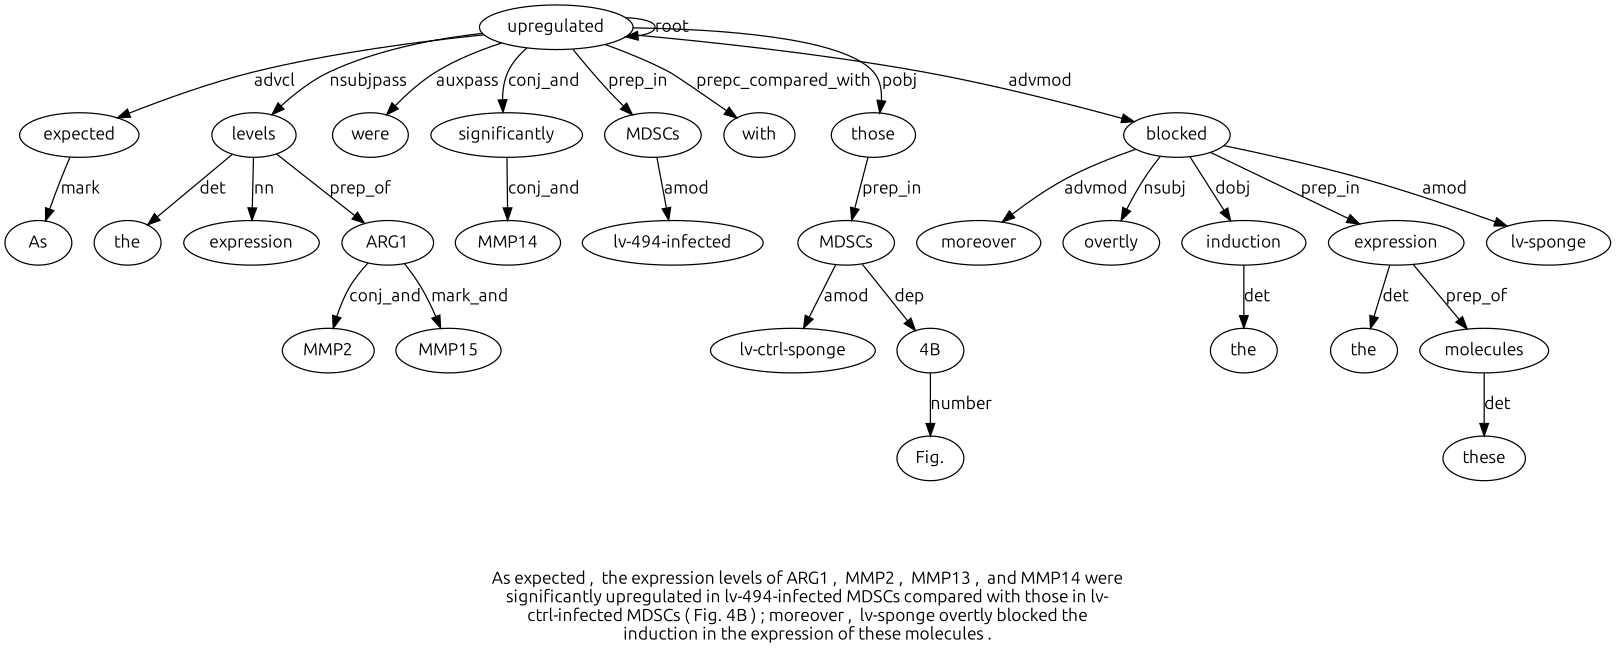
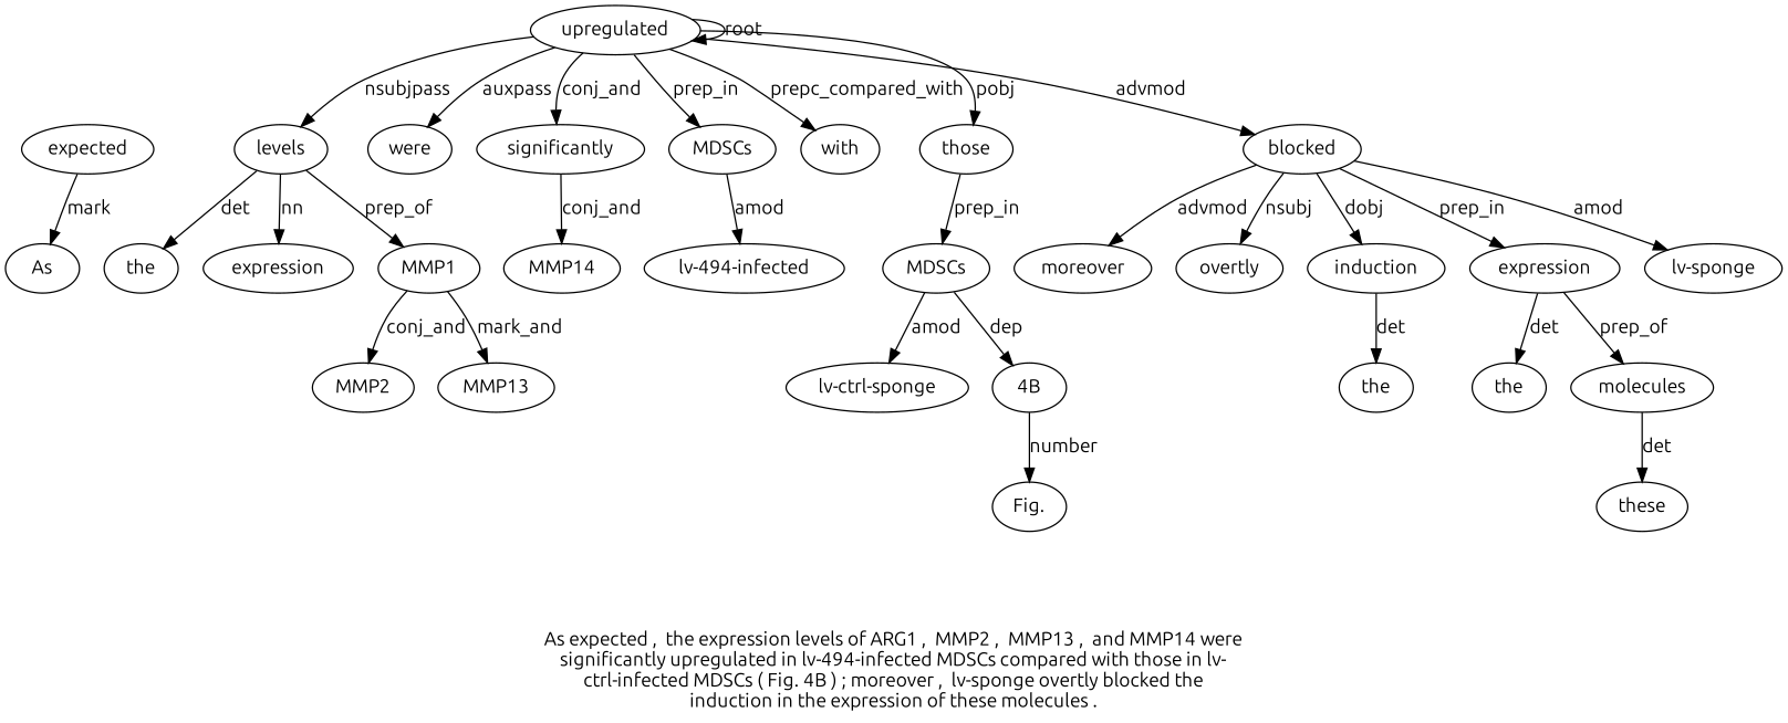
  digraph {
    fontname=Ubuntu
    label="As expected ,  the expression levels of ARG1 ,  MMP2 ,  MMP13 ,  and MMP14 were\nsignificantly upregulated in lv-494-infected MDSCs compared with those in lv-\nctrl-infected MDSCs ( Fig. 4B ) ; moreover ,  lv-sponge overtly blocked the\ninduction in the expression of these molecules ."
    node [fillcolor=white fontname=Ubuntu style=filled]
    edge [fontname=Ubuntu]
    n1 [label=expected]
    n2 [label=As]
    n3 [label=upregulated]
    n4 [label=levels]
    n5 [label=were]
    n6 [label=significantly]
    n7 [label=MDSCs]
    n8 [label=with]
    n9 [label=those]
    n10 [label=blocked]
    n11 [label=the]
    n12 [label=expression]
-   n13 [label=ARG1]
+   n13 [label=MMP1]
    n14 [label=MMP14]
    n15 [label="lv-494-infected"]
    n16 [label=MDSCs]
    n17 [label=moreover]
    n18 [label=overtly]
    n19 [label=induction]
    n20 [label=expression]
    n21 [label="lv-sponge"]
    n22 [label=MMP2]
-   n23 [label=MMP15]
+   n23 [label=MMP13]
    n24 [label="lv-ctrl-sponge"]
    n25 [label="4B"]
    n26 [label="Fig."]
    n27 [label=the]
    n28 [label=the]
    n29 [label=molecules]
    n30 [label=these]
    n1 -> n2 [label=mark]
-   n3 -> n1 [label=advcl]
    n3 -> n3 [label=root]
    n3 -> n4 [label=nsubjpass]
    n3 -> n5 [label=auxpass]
    n3 -> n6 [label=conj_and]
    n3 -> n7 [label=prep_in]
    n3 -> n8 [label=prepc_compared_with]
    n3 -> n9 [label=pobj]
    n3 -> n10 [label=advmod]
    n4 -> n11 [label=det]
    n4 -> n12 [label=nn]
    n4 -> n13 [label=prep_of]
    n6 -> n14 [label=conj_and]
    n7 -> n15 [label=amod]
    n9 -> n16 [label=prep_in]
    n10 -> n17 [label=advmod]
    n10 -> n18 [label=nsubj]
    n10 -> n19 [label=dobj]
    n10 -> n20 [label=prep_in]
    n10 -> n21 [label=amod]
    n13 -> n22 [label=conj_and]
    n13 -> n23 [label=mark_and]
    n16 -> n24 [label=amod]
    n16 -> n25 [label=dep]
    n19 -> n27 [label=det]
    n20 -> n28 [label=det]
    n20 -> n29 [label=prep_of]
    n25 -> n26 [label=number]
    n29 -> n30 [label=det]
  }
